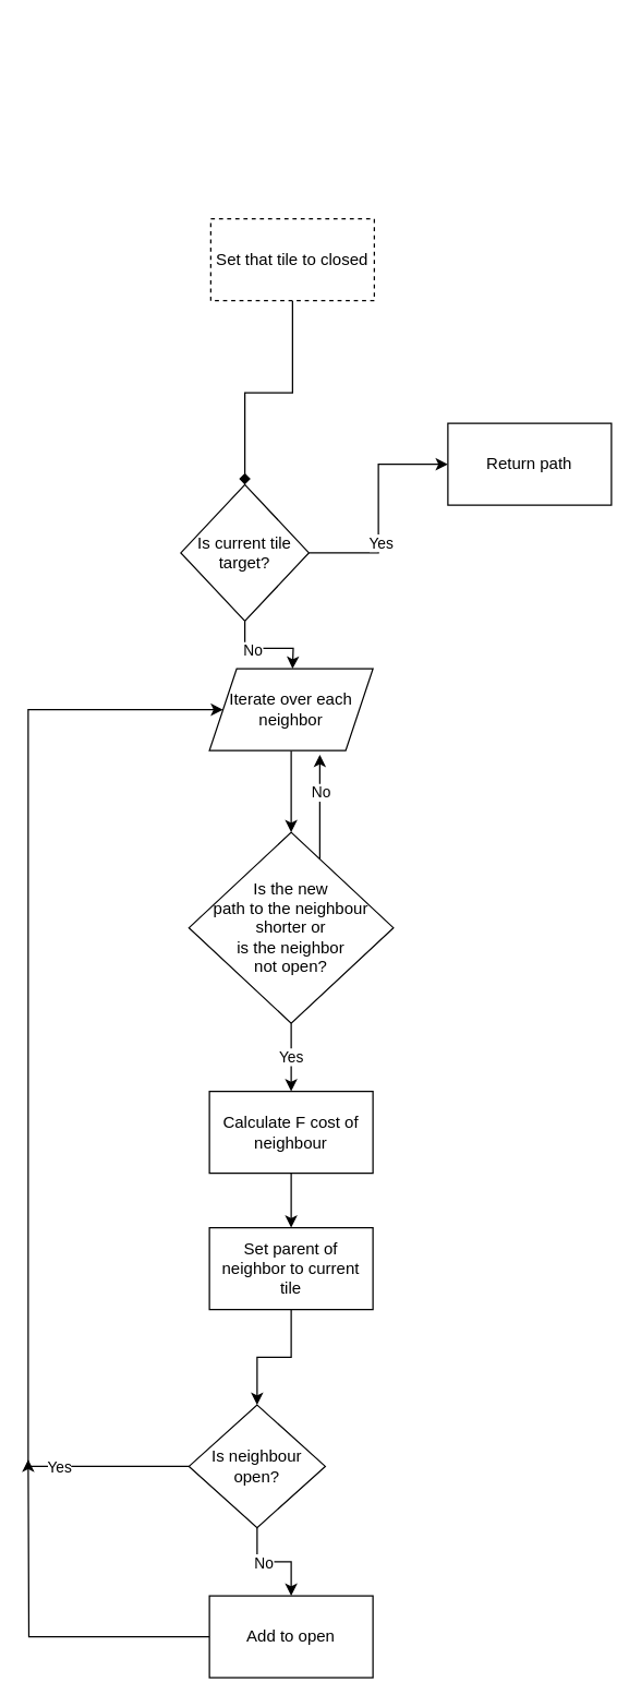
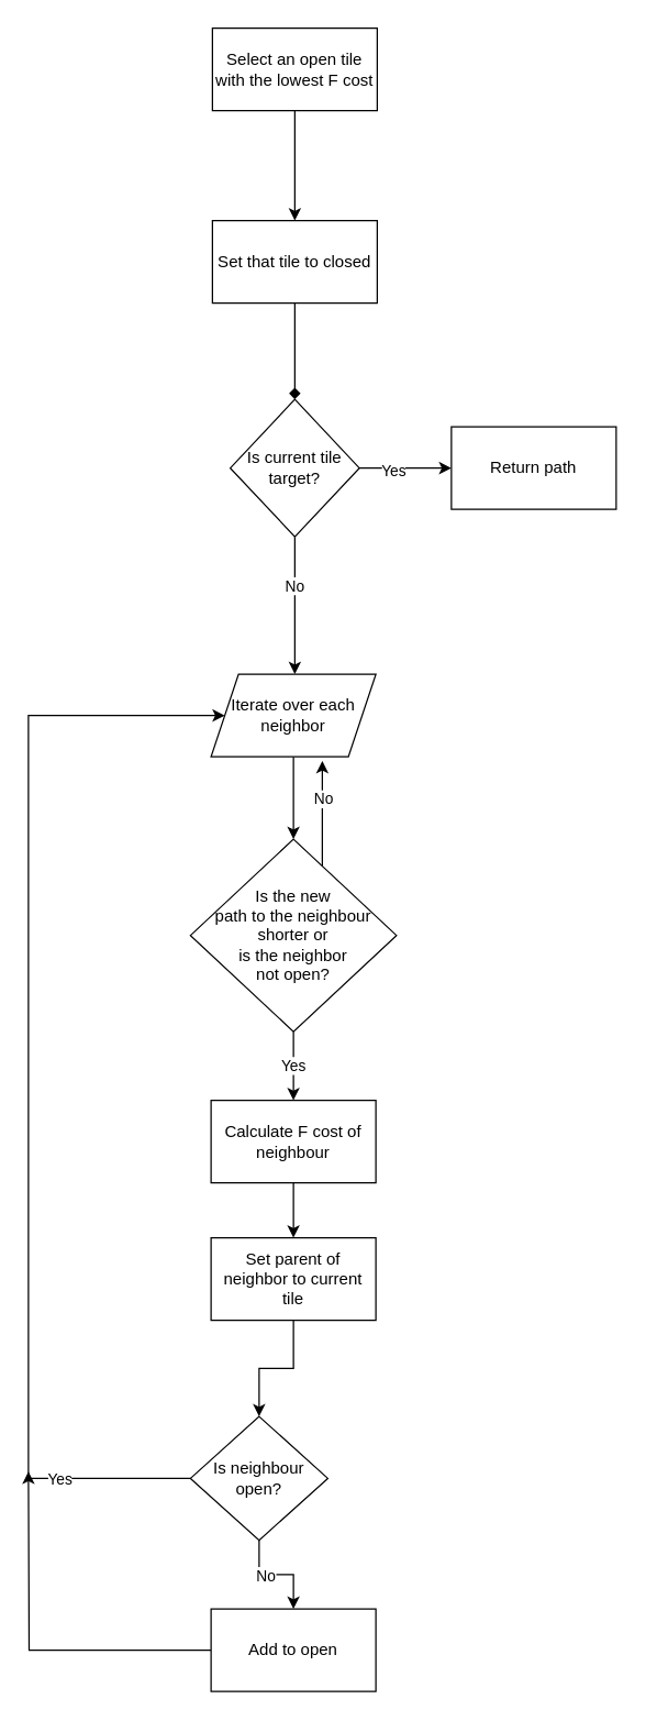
  <mxCell id="0" />
  <mxCell id="1" parent="0" />
+ <mxCell id="2" value="" style="edgeStyle=orthogonalEdgeStyle;rounded=0;orthogonalLoop=1;jettySize=auto;html=1;" edge="1" parent="1" source="3" target="5"><mxGeometry relative="1" as="geometry" /></mxCell>
+ <mxCell id="3" value="Select an open tile with the lowest F cost" style="rounded=0;whiteSpace=wrap;html=1;" vertex="1" parent="1"><mxGeometry x="154" y="20" width="120" height="60" as="geometry" /></mxCell>
  <mxCell id="4" value="" style="edgeStyle=orthogonalEdgeStyle;rounded=0;orthogonalLoop=1;jettySize=auto;html=1;endArrow=diamond;" edge="1" parent="1" source="5" target="10"><mxGeometry relative="1" as="geometry" /></mxCell>
- <mxCell id="5" value="Set that tile to closed" style="whiteSpace=wrap;html=1;rounded=0;dashed=1;" vertex="1" parent="1"><mxGeometry x="154" y="160" width="120" height="60" as="geometry" /></mxCell>
+ <mxCell id="5" value="Set that tile to closed" style="whiteSpace=wrap;html=1;rounded=0;" vertex="1" parent="1"><mxGeometry x="154" y="160" width="120" height="60" as="geometry" /></mxCell>
  <mxCell id="6" value="" style="edgeStyle=orthogonalEdgeStyle;rounded=0;orthogonalLoop=1;jettySize=auto;html=1;" edge="1" parent="1" source="10" target="11"><mxGeometry relative="1" as="geometry" /></mxCell>
  <mxCell id="7" value="Yes" style="edgeLabel;html=1;align=center;verticalAlign=middle;resizable=0;points=[];" vertex="1" connectable="0" parent="6"><mxGeometry x="-0.292" y="-1" relative="1" as="geometry"><mxPoint as="offset" /></mxGeometry></mxCell>
  <mxCell id="8" value="" style="edgeStyle=orthogonalEdgeStyle;rounded=0;orthogonalLoop=1;jettySize=auto;html=1;" edge="1" parent="1" source="10"><mxGeometry relative="1" as="geometry"><mxPoint x="214" y="490" as="targetPoint" /></mxGeometry></mxCell>
  <mxCell id="9" value="No" style="edgeLabel;html=1;align=center;verticalAlign=middle;resizable=0;points=[];" vertex="1" connectable="0" parent="8"><mxGeometry x="-0.294" y="-1" relative="1" as="geometry"><mxPoint as="offset" /></mxGeometry></mxCell>
- <mxCell id="10" value="Is current tile target?" style="rhombus;whiteSpace=wrap;html=1;rounded=0;" vertex="1" parent="1"><mxGeometry x="132" y="355" width="94" height="100" as="geometry" /></mxCell>
+ <mxCell id="10" value="Is current tile target?" style="rhombus;whiteSpace=wrap;html=1;rounded=0;" vertex="1" parent="1"><mxGeometry x="167" y="290" width="94" height="100" as="geometry" /></mxCell>
  <mxCell id="11" value="Return path" style="whiteSpace=wrap;html=1;rounded=0;" vertex="1" parent="1"><mxGeometry x="328" y="310" width="120" height="60" as="geometry" /></mxCell>
  <mxCell id="12" value="" style="edgeStyle=orthogonalEdgeStyle;rounded=0;orthogonalLoop=1;jettySize=auto;html=1;" edge="1" parent="1" source="13" target="17"><mxGeometry relative="1" as="geometry" /></mxCell>
  <mxCell id="13" value="Iterate over each neighbor " style="shape=parallelogram;perimeter=parallelogramPerimeter;whiteSpace=wrap;html=1;fixedSize=1;" vertex="1" parent="1"><mxGeometry x="153" y="490" width="120" height="60" as="geometry" /></mxCell>
  <mxCell id="14" style="edgeStyle=orthogonalEdgeStyle;rounded=0;orthogonalLoop=1;jettySize=auto;html=1;entryX=0.675;entryY=1.05;entryDx=0;entryDy=0;entryPerimeter=0;" edge="1" parent="1" source="17" target="13"><mxGeometry relative="1" as="geometry"><mxPoint x="370" y="510" as="targetPoint" /><Array as="points"><mxPoint x="250" y="610" /><mxPoint x="250" y="610" /></Array></mxGeometry></mxCell>
  <mxCell id="15" value="No" style="edgeLabel;html=1;align=center;verticalAlign=middle;resizable=0;points=[];" vertex="1" connectable="0" parent="14"><mxGeometry x="0.272" relative="1" as="geometry"><mxPoint as="offset" /></mxGeometry></mxCell>
  <mxCell id="16" value="Yes" style="edgeStyle=orthogonalEdgeStyle;rounded=0;orthogonalLoop=1;jettySize=auto;html=1;" edge="1" parent="1" source="17" target="19"><mxGeometry relative="1" as="geometry" /></mxCell>
  <mxCell id="17" value="&lt;div&gt;Is the new &lt;br&gt;&lt;/div&gt;&lt;div&gt;path to the neighbour &lt;br&gt;&lt;/div&gt;&lt;div&gt;shorter or &lt;br&gt;&lt;/div&gt;&lt;div&gt;is the neighbor &lt;br&gt;&lt;/div&gt;&lt;div&gt;not open?&lt;/div&gt;" style="rhombus;whiteSpace=wrap;html=1;" vertex="1" parent="1"><mxGeometry x="138" y="610" width="150" height="140" as="geometry" /></mxCell>
  <mxCell id="18" value="" style="edgeStyle=orthogonalEdgeStyle;rounded=0;orthogonalLoop=1;jettySize=auto;html=1;" edge="1" parent="1" source="19" target="21"><mxGeometry relative="1" as="geometry" /></mxCell>
  <mxCell id="19" value="Calculate F cost of neighbour" style="whiteSpace=wrap;html=1;" vertex="1" parent="1"><mxGeometry x="153" y="800" width="120" height="60" as="geometry" /></mxCell>
  <mxCell id="20" value="" style="edgeStyle=orthogonalEdgeStyle;rounded=0;orthogonalLoop=1;jettySize=auto;html=1;" edge="1" parent="1" source="21" target="26"><mxGeometry relative="1" as="geometry" /></mxCell>
  <mxCell id="21" value="Set parent of neighbor to current tile" style="whiteSpace=wrap;html=1;" vertex="1" parent="1"><mxGeometry x="153" y="900" width="120" height="60" as="geometry" /></mxCell>
  <mxCell id="22" value="" style="edgeStyle=orthogonalEdgeStyle;rounded=0;orthogonalLoop=1;jettySize=auto;html=1;" edge="1" parent="1" source="26" target="28"><mxGeometry relative="1" as="geometry" /></mxCell>
  <mxCell id="23" value="No" style="edgeLabel;html=1;align=center;verticalAlign=middle;resizable=0;points=[];" vertex="1" connectable="0" parent="22"><mxGeometry x="-0.216" relative="1" as="geometry"><mxPoint as="offset" /></mxGeometry></mxCell>
  <mxCell id="24" style="edgeStyle=orthogonalEdgeStyle;rounded=0;orthogonalLoop=1;jettySize=auto;html=1;entryX=0;entryY=0.5;entryDx=0;entryDy=0;" edge="1" parent="1" source="26" target="13"><mxGeometry relative="1" as="geometry"><mxPoint x="20" y="510" as="targetPoint" /><Array as="points"><mxPoint x="20" y="1075" /><mxPoint x="20" y="520" /></Array></mxGeometry></mxCell>
  <mxCell id="25" value="&lt;div&gt;Yes&lt;/div&gt;" style="edgeLabel;html=1;align=center;verticalAlign=middle;resizable=0;points=[];" vertex="1" connectable="0" parent="24"><mxGeometry x="-0.765" relative="1" as="geometry"><mxPoint as="offset" /></mxGeometry></mxCell>
  <mxCell id="26" value="Is neighbour open?" style="rhombus;whiteSpace=wrap;html=1;" vertex="1" parent="1"><mxGeometry x="138" y="1030" width="100" height="90" as="geometry" /></mxCell>
  <mxCell id="27" style="edgeStyle=orthogonalEdgeStyle;rounded=0;orthogonalLoop=1;jettySize=auto;html=1;" edge="1" parent="1" source="28"><mxGeometry relative="1" as="geometry"><mxPoint x="20" y="1070" as="targetPoint" /></mxGeometry></mxCell>
  <mxCell id="28" value="Add to open" style="whiteSpace=wrap;html=1;" vertex="1" parent="1"><mxGeometry x="153" y="1170" width="120" height="60" as="geometry" /></mxCell>
